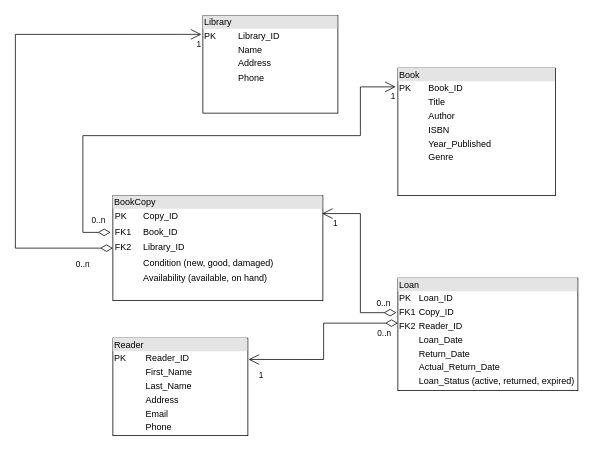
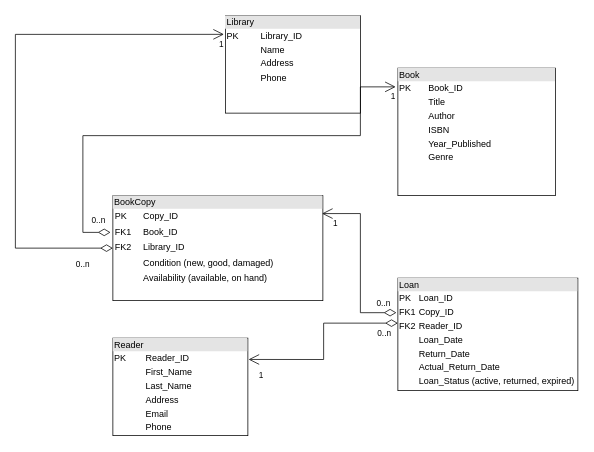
  <mxCell id="0" />
  <mxCell id="1" parent="0" />
  <mxCell id="2" value="&lt;div style=&quot;box-sizing:border-box;width:100%;background:#e4e4e4;padding:2px;&quot;&gt;Book&lt;/div&gt;&lt;table style=&quot;width:100%;font-size:1em;&quot; cellpadding=&quot;2&quot; cellspacing=&quot;0&quot;&gt;&lt;tbody&gt;&lt;tr&gt;&lt;td&gt;PK&lt;/td&gt;&lt;td&gt;Book_ID&lt;/td&gt;&lt;/tr&gt;&lt;tr&gt;&lt;td&gt;&lt;br&gt;&lt;/td&gt;&lt;td&gt;Title&lt;/td&gt;&lt;/tr&gt;&lt;tr&gt;&lt;td&gt;&lt;br&gt;&lt;/td&gt;&lt;td&gt;Author&lt;br&gt;&lt;/td&gt;&lt;/tr&gt;&lt;tr&gt;&lt;td&gt;&lt;br&gt;&lt;/td&gt;&lt;td&gt;ISBN&lt;br&gt;&lt;/td&gt;&lt;/tr&gt;&lt;tr&gt;&lt;td&gt;&lt;br&gt;&lt;/td&gt;&lt;td&gt;Year_Published&lt;br&gt;&lt;/td&gt;&lt;/tr&gt;&lt;tr&gt;&lt;td&gt;&lt;br&gt;&lt;/td&gt;&lt;td&gt;Genre&lt;/td&gt;&lt;/tr&gt;&lt;tr&gt;&lt;td&gt;&lt;/td&gt;&lt;td&gt;&lt;br&gt;&lt;/td&gt;&lt;/tr&gt;&lt;/tbody&gt;&lt;/table&gt;" style="verticalAlign=top;align=left;overflow=fill;html=1;whiteSpace=wrap;" vertex="1" parent="1"><mxGeometry x="530" y="90" width="210" height="170" as="geometry" /></mxCell>
- <mxCell id="3" value="&lt;div style=&quot;box-sizing:border-box;width:100%;background:#e4e4e4;padding:2px;&quot;&gt;Library&lt;/div&gt;&lt;table style=&quot;width:100%;font-size:1em;&quot; cellpadding=&quot;2&quot; cellspacing=&quot;0&quot;&gt;&lt;tbody&gt;&lt;tr&gt;&lt;td&gt;PK&lt;/td&gt;&lt;td&gt;Library_ID&lt;/td&gt;&lt;/tr&gt;&lt;tr&gt;&lt;td&gt;&lt;br&gt;&lt;/td&gt;&lt;td&gt;Name&lt;br&gt;&lt;/td&gt;&lt;/tr&gt;&lt;tr&gt;&lt;td&gt;&lt;br&gt;&lt;/td&gt;&lt;td&gt;Address&lt;br&gt;&lt;/td&gt;&lt;/tr&gt;&lt;tr&gt;&lt;td&gt;&lt;br&gt;&lt;/td&gt;&lt;td&gt;Phone&lt;/td&gt;&lt;/tr&gt;&lt;/tbody&gt;&lt;/table&gt;" style="verticalAlign=top;align=left;overflow=fill;html=1;whiteSpace=wrap;" vertex="1" parent="1"><mxGeometry x="270" y="20" width="180" height="130" as="geometry" /></mxCell>
+ <mxCell id="3" value="&lt;div style=&quot;box-sizing:border-box;width:100%;background:#e4e4e4;padding:2px;&quot;&gt;Library&lt;/div&gt;&lt;table style=&quot;width:100%;font-size:1em;&quot; cellpadding=&quot;2&quot; cellspacing=&quot;0&quot;&gt;&lt;tbody&gt;&lt;tr&gt;&lt;td&gt;PK&lt;/td&gt;&lt;td&gt;Library_ID&lt;/td&gt;&lt;/tr&gt;&lt;tr&gt;&lt;td&gt;&lt;br&gt;&lt;/td&gt;&lt;td&gt;Name&lt;br&gt;&lt;/td&gt;&lt;/tr&gt;&lt;tr&gt;&lt;td&gt;&lt;br&gt;&lt;/td&gt;&lt;td&gt;Address&lt;br&gt;&lt;/td&gt;&lt;/tr&gt;&lt;tr&gt;&lt;td&gt;&lt;br&gt;&lt;/td&gt;&lt;td&gt;Phone&lt;/td&gt;&lt;/tr&gt;&lt;/tbody&gt;&lt;/table&gt;" style="verticalAlign=top;align=left;overflow=fill;html=1;whiteSpace=wrap;" vertex="1" parent="1"><mxGeometry x="300" y="20" width="180" height="130" as="geometry" /></mxCell>
  <mxCell id="4" value="&lt;div style=&quot;box-sizing:border-box;width:100%;background:#e4e4e4;padding:2px;&quot;&gt;BookCopy&lt;/div&gt;&lt;table style=&quot;width:100%;font-size:1em;&quot; cellpadding=&quot;3&quot; cellspacing=&quot;0&quot;&gt;&lt;tbody&gt;&lt;tr&gt;&lt;td&gt;PK&lt;/td&gt;&lt;td&gt;Copy_ID&lt;/td&gt;&lt;/tr&gt;&lt;tr&gt;&lt;td&gt;FK1&lt;/td&gt;&lt;td&gt;Book_ID&lt;/td&gt;&lt;/tr&gt;&lt;tr&gt;&lt;td&gt;FK2&lt;br&gt;&lt;/td&gt;&lt;td&gt;Library_ID&lt;/td&gt;&lt;/tr&gt;&lt;tr&gt;&lt;td&gt;&lt;br&gt;&lt;/td&gt;&lt;td&gt;Condition (new,&amp;nbsp;good,&amp;nbsp;damaged)&lt;/td&gt;&lt;/tr&gt;&lt;tr&gt;&lt;td&gt;&lt;br&gt;&lt;/td&gt;&lt;td&gt;Availability (available,&amp;nbsp;on hand)&lt;/td&gt;&lt;/tr&gt;&lt;/tbody&gt;&lt;/table&gt;" style="verticalAlign=top;align=left;overflow=fill;html=1;whiteSpace=wrap;" vertex="1" parent="1"><mxGeometry x="150" y="260" width="280" height="140" as="geometry" /></mxCell>
  <mxCell id="5" value="&lt;div style=&quot;box-sizing:border-box;width:100%;background:#e4e4e4;padding:2px;&quot;&gt;Reader&lt;/div&gt;&lt;table style=&quot;width:100%;font-size:1em;&quot; cellpadding=&quot;2&quot; cellspacing=&quot;0&quot;&gt;&lt;tbody&gt;&lt;tr&gt;&lt;td&gt;PK&lt;/td&gt;&lt;td&gt;Reader_ID&lt;/td&gt;&lt;/tr&gt;&lt;tr&gt;&lt;td&gt;&lt;br&gt;&lt;/td&gt;&lt;td&gt;First_Name&lt;/td&gt;&lt;/tr&gt;&lt;tr&gt;&lt;td&gt;&lt;br&gt;&lt;/td&gt;&lt;td&gt;Last_Name&lt;/td&gt;&lt;/tr&gt;&lt;tr&gt;&lt;td&gt;&lt;br&gt;&lt;/td&gt;&lt;td&gt;Address&lt;/td&gt;&lt;/tr&gt;&lt;tr&gt;&lt;td&gt;&lt;br&gt;&lt;/td&gt;&lt;td&gt;Email&lt;/td&gt;&lt;/tr&gt;&lt;tr&gt;&lt;td&gt;&lt;br&gt;&lt;/td&gt;&lt;td&gt;Phone&lt;/td&gt;&lt;/tr&gt;&lt;tr&gt;&lt;td&gt;&lt;/td&gt;&lt;td&gt;&lt;br&gt;&lt;/td&gt;&lt;/tr&gt;&lt;/tbody&gt;&lt;/table&gt;" style="verticalAlign=top;align=left;overflow=fill;html=1;whiteSpace=wrap;" vertex="1" parent="1"><mxGeometry x="150" y="450" width="180" height="130" as="geometry" /></mxCell>
  <mxCell id="6" value="&lt;div style=&quot;box-sizing:border-box;width:100%;background:#e4e4e4;padding:2px;&quot;&gt;Loan&lt;/div&gt;&lt;table style=&quot;width:100%;font-size:1em;&quot; cellpadding=&quot;2&quot; cellspacing=&quot;0&quot;&gt;&lt;tbody&gt;&lt;tr&gt;&lt;td&gt;PK&lt;/td&gt;&lt;td&gt;Loan_ID&lt;/td&gt;&lt;/tr&gt;&lt;tr&gt;&lt;td&gt;FK1&lt;/td&gt;&lt;td&gt;Copy_ID&lt;/td&gt;&lt;/tr&gt;&lt;tr&gt;&lt;td&gt;FK2&lt;/td&gt;&lt;td&gt;Reader_ID&lt;/td&gt;&lt;/tr&gt;&lt;tr&gt;&lt;td&gt;&lt;br&gt;&lt;/td&gt;&lt;td&gt;Loan_Date&lt;/td&gt;&lt;/tr&gt;&lt;tr&gt;&lt;td&gt;&lt;br&gt;&lt;/td&gt;&lt;td&gt;Return_Date&lt;/td&gt;&lt;/tr&gt;&lt;tr&gt;&lt;td&gt;&lt;br&gt;&lt;/td&gt;&lt;td&gt;Actual_Return_Date&lt;/td&gt;&lt;/tr&gt;&lt;tr&gt;&lt;td&gt;&lt;br&gt;&lt;/td&gt;&lt;td&gt;Loan_Status (active,&amp;nbsp;returned,&amp;nbsp;expired)&lt;/td&gt;&lt;/tr&gt;&lt;/tbody&gt;&lt;/table&gt;" style="verticalAlign=top;align=left;overflow=fill;html=1;whiteSpace=wrap;" vertex="1" parent="1"><mxGeometry x="530" y="370" width="240" height="150" as="geometry" /></mxCell>
  <mxCell id="7" style="edgeStyle=orthogonalEdgeStyle;rounded=0;orthogonalLoop=1;jettySize=auto;html=1;exitX=0.5;exitY=1;exitDx=0;exitDy=0;" edge="1" parent="1" source="2" target="2"><mxGeometry relative="1" as="geometry" /></mxCell>
  <mxCell id="8" value="" style="endArrow=open;html=1;endSize=12;startArrow=diamondThin;startSize=14;startFill=0;edgeStyle=orthogonalEdgeStyle;rounded=0;entryX=1;entryY=0.25;entryDx=0;entryDy=0;exitX=-0.004;exitY=0.427;exitDx=0;exitDy=0;exitPerimeter=0;" edge="1" parent="1"><mxGeometry relative="1" as="geometry"><mxPoint x="530" y="430" as="sourcePoint" /><mxPoint x="330.96" y="478.45" as="targetPoint" /><Array as="points"><mxPoint x="430.96" y="429.95" /><mxPoint x="430.96" y="478.95" /></Array></mxGeometry></mxCell>
  <mxCell id="9" value="0..n" style="edgeLabel;resizable=0;html=1;align=left;verticalAlign=top;" connectable="0" vertex="1" parent="8"><mxGeometry x="-1" relative="1" as="geometry"><mxPoint x="-29" as="offset" /></mxGeometry></mxCell>
  <mxCell id="10" value="1" style="edgeLabel;resizable=0;html=1;align=right;verticalAlign=top;" connectable="0" vertex="1" parent="8"><mxGeometry x="1" relative="1" as="geometry"><mxPoint x="20" y="8" as="offset" /></mxGeometry></mxCell>
  <mxCell id="11" value="" style="endArrow=open;html=1;endSize=12;startArrow=diamondThin;startSize=14;startFill=0;edgeStyle=orthogonalEdgeStyle;rounded=0;entryX=0.996;entryY=0.171;entryDx=0;entryDy=0;entryPerimeter=0;exitX=-0.008;exitY=0.307;exitDx=0;exitDy=0;exitPerimeter=0;" edge="1" parent="1" source="6" target="4"><mxGeometry relative="1" as="geometry"><mxPoint x="580" y="310" as="sourcePoint" /><mxPoint x="740" y="310" as="targetPoint" /></mxGeometry></mxCell>
  <mxCell id="12" value="0..n" style="edgeLabel;resizable=0;html=1;align=left;verticalAlign=top;" connectable="0" vertex="1" parent="11"><mxGeometry x="-1" relative="1" as="geometry"><mxPoint x="-28" y="-26" as="offset" /></mxGeometry></mxCell>
  <mxCell id="13" value="1" style="edgeLabel;resizable=0;html=1;align=right;verticalAlign=top;" connectable="0" vertex="1" parent="11"><mxGeometry x="1" relative="1" as="geometry"><mxPoint x="21" as="offset" /></mxGeometry></mxCell>
  <mxCell id="14" value="" style="endArrow=open;html=1;endSize=12;startArrow=diamondThin;startSize=14;startFill=0;edgeStyle=orthogonalEdgeStyle;rounded=0;entryX=-0.014;entryY=0.147;entryDx=0;entryDy=0;entryPerimeter=0;exitX=-0.011;exitY=0.35;exitDx=0;exitDy=0;exitPerimeter=0;" edge="1" parent="1" source="4" target="2"><mxGeometry relative="1" as="geometry"><mxPoint x="220" y="190" as="sourcePoint" /><mxPoint x="380" y="190" as="targetPoint" /><Array as="points"><mxPoint x="110" y="309" /><mxPoint x="110" y="180" /><mxPoint x="480" y="180" /><mxPoint x="480" y="115" /></Array></mxGeometry></mxCell>
  <mxCell id="15" value="0..n" style="edgeLabel;resizable=0;html=1;align=left;verticalAlign=top;" connectable="0" vertex="1" parent="14"><mxGeometry x="-1" relative="1" as="geometry"><mxPoint x="-27" y="-29" as="offset" /></mxGeometry></mxCell>
  <mxCell id="16" value="1" style="edgeLabel;resizable=0;html=1;align=right;verticalAlign=top;" connectable="0" vertex="1" parent="14"><mxGeometry x="1" relative="1" as="geometry" /></mxCell>
  <mxCell id="17" value="" style="endArrow=open;html=1;endSize=12;startArrow=diamondThin;startSize=14;startFill=0;edgeStyle=orthogonalEdgeStyle;rounded=0;entryX=-0.011;entryY=0.192;entryDx=0;entryDy=0;entryPerimeter=0;exitX=0;exitY=0.5;exitDx=0;exitDy=0;" edge="1" parent="1" source="4" target="3"><mxGeometry relative="1" as="geometry"><mxPoint x="40" y="130" as="sourcePoint" /><mxPoint x="240" y="100" as="targetPoint" /><Array as="points"><mxPoint x="20" y="330" /><mxPoint x="20" y="45" /></Array></mxGeometry></mxCell>
  <mxCell id="18" value="0..n" style="edgeLabel;resizable=0;html=1;align=left;verticalAlign=top;" connectable="0" vertex="1" parent="17"><mxGeometry x="-1" relative="1" as="geometry"><mxPoint x="-51" y="8" as="offset" /></mxGeometry></mxCell>
  <mxCell id="19" value="1" style="edgeLabel;resizable=0;html=1;align=right;verticalAlign=top;" connectable="0" vertex="1" parent="17"><mxGeometry x="1" relative="1" as="geometry" /></mxCell>
